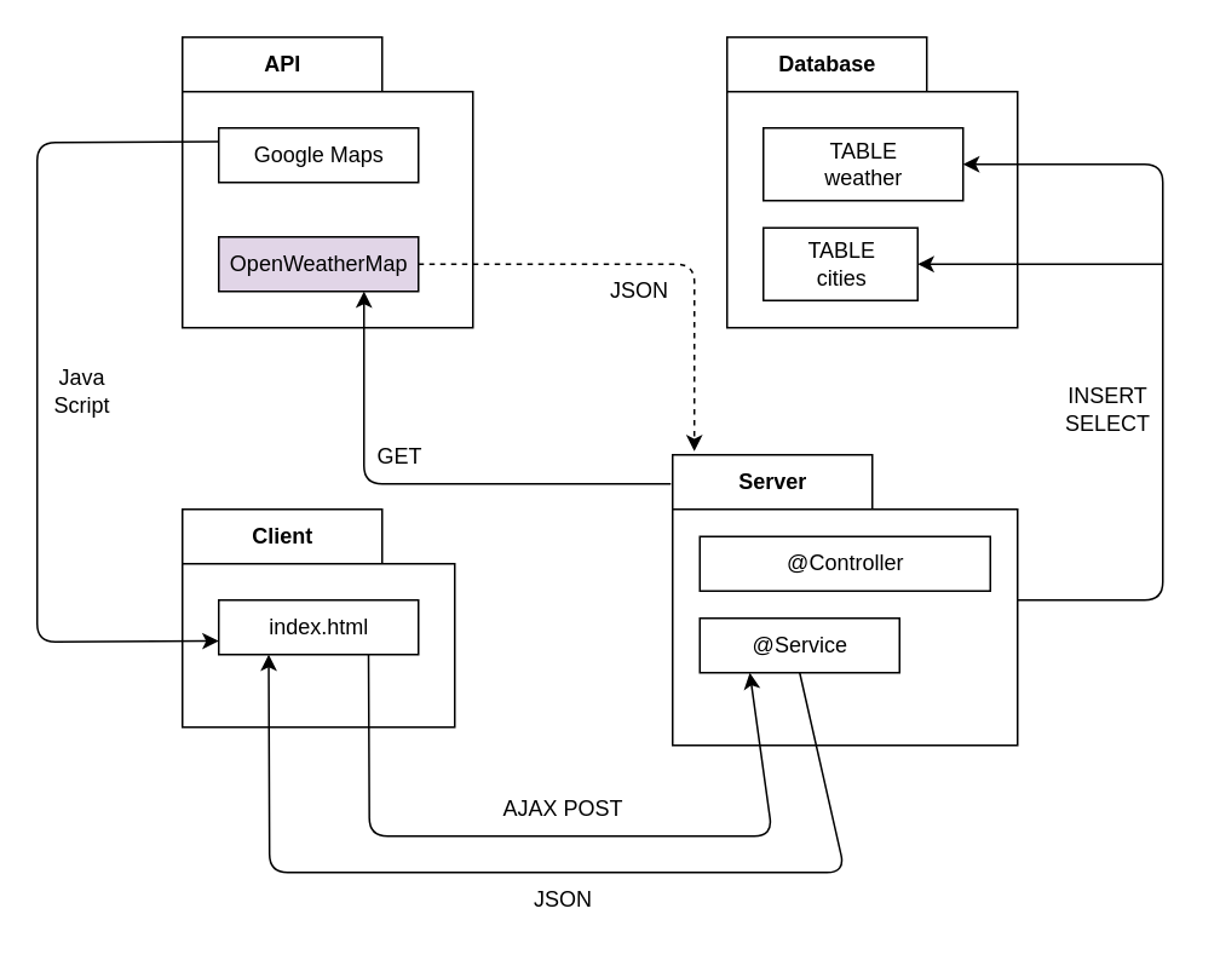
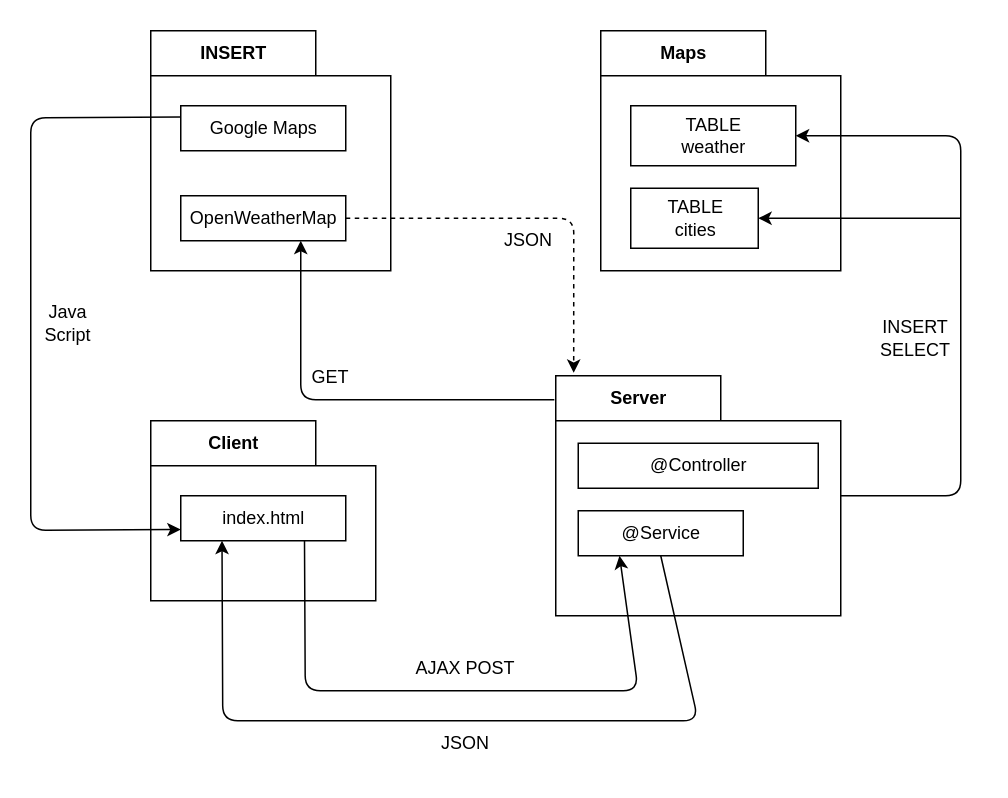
  <mxCell id="0" />
  <mxCell id="1" parent="0" />
  <mxCell id="2" value="Server" style="shape=folder;fontStyle=1;tabWidth=110;tabHeight=30;tabPosition=left;html=1;boundedLbl=1;labelInHeader=1;container=1;collapsible=0;recursiveResize=0;" parent="1" vertex="1"><mxGeometry x="370" y="250" width="190" height="160" as="geometry" /></mxCell>
  <mxCell id="3" value="@Controller" style="html=1;" parent="2" vertex="1"><mxGeometry width="160" height="30" relative="1" as="geometry"><mxPoint x="15" y="45" as="offset" /></mxGeometry></mxCell>
  <mxCell id="4" value="@Service" style="html=1;" parent="2" vertex="1"><mxGeometry x="15" y="90" width="110" height="30" as="geometry" /></mxCell>
- <mxCell id="5" value="API" style="shape=folder;fontStyle=1;tabWidth=110;tabHeight=30;tabPosition=left;html=1;boundedLbl=1;labelInHeader=1;container=1;collapsible=0;recursiveResize=0;" parent="1" vertex="1"><mxGeometry x="100" y="20" width="160" height="160" as="geometry" /></mxCell>
+ <mxCell id="5" value="INSERT" style="shape=folder;fontStyle=1;tabWidth=110;tabHeight=30;tabPosition=left;html=1;boundedLbl=1;labelInHeader=1;container=1;collapsible=0;recursiveResize=0;" parent="1" vertex="1"><mxGeometry x="100" y="20" width="160" height="160" as="geometry" /></mxCell>
  <mxCell id="6" value="Google Maps" style="html=1;" parent="5" vertex="1"><mxGeometry width="110" height="30" relative="1" as="geometry"><mxPoint x="20" y="50" as="offset" /></mxGeometry></mxCell>
- <mxCell id="7" value="OpenWeatherMap" style="html=1;fillColor=#e1d5e7;" parent="5" vertex="1"><mxGeometry x="20" y="110" width="110" height="30" as="geometry" /></mxCell>
- <mxCell id="8" value="Database" style="shape=folder;fontStyle=1;tabWidth=110;tabHeight=30;tabPosition=left;html=1;boundedLbl=1;labelInHeader=1;container=1;collapsible=0;recursiveResize=0;" parent="1" vertex="1"><mxGeometry x="400" y="20" width="160" height="160" as="geometry" /></mxCell>
+ <mxCell id="7" value="OpenWeatherMap" style="html=1;" parent="5" vertex="1"><mxGeometry x="20" y="110" width="110" height="30" as="geometry" /></mxCell>
+ <mxCell id="8" value="Maps" style="shape=folder;fontStyle=1;tabWidth=110;tabHeight=30;tabPosition=left;html=1;boundedLbl=1;labelInHeader=1;container=1;collapsible=0;recursiveResize=0;" parent="1" vertex="1"><mxGeometry x="400" y="20" width="160" height="160" as="geometry" /></mxCell>
  <mxCell id="9" value="TABLE&lt;br&gt;weather" style="html=1;" parent="8" vertex="1"><mxGeometry width="110" height="40" relative="1" as="geometry"><mxPoint x="20" y="50" as="offset" /></mxGeometry></mxCell>
  <mxCell id="10" value="TABLE&lt;br&gt;cities" style="html=1;" parent="8" vertex="1"><mxGeometry x="20" y="105" width="85" height="40" as="geometry" /></mxCell>
  <mxCell id="11" value="Client" style="shape=folder;fontStyle=1;tabWidth=110;tabHeight=30;tabPosition=left;html=1;boundedLbl=1;labelInHeader=1;container=1;collapsible=0;recursiveResize=0;" parent="1" vertex="1"><mxGeometry x="100" y="280" width="150" height="120" as="geometry" /></mxCell>
  <mxCell id="12" value="index.html" style="html=1;" parent="11" vertex="1"><mxGeometry width="110" height="30" relative="1" as="geometry"><mxPoint x="20" y="50" as="offset" /></mxGeometry></mxCell>
  <mxCell id="13" style="edgeStyle=none;html=1;exitX=0.75;exitY=1;exitDx=0;exitDy=0;entryX=0.25;entryY=1;entryDx=0;entryDy=0;" parent="11" source="12" target="4" edge="1"><mxGeometry relative="1" as="geometry"><Array as="points"><mxPoint x="103" y="180" /><mxPoint x="325" y="180" /></Array></mxGeometry></mxCell>
  <mxCell id="14" style="edgeStyle=none;html=1;exitX=1;exitY=0.5;exitDx=0;exitDy=0;entryX=1;entryY=0.5;entryDx=0;entryDy=0;exitPerimeter=0;" parent="1" source="2" target="9" edge="1"><mxGeometry relative="1" as="geometry"><mxPoint x="640" y="80" as="targetPoint" /><Array as="points"><mxPoint x="640" y="330" /><mxPoint x="640" y="90" /></Array></mxGeometry></mxCell>
  <mxCell id="15" value="INSERT&lt;br&gt;SELECT" style="text;strokeColor=none;align=center;fillColor=none;html=1;verticalAlign=middle;whiteSpace=wrap;rounded=0;rotation=0;" parent="1" vertex="1"><mxGeometry x="570" y="210" width="80" height="30" as="geometry" /></mxCell>
  <mxCell id="16" style="edgeStyle=none;html=1;entryX=1;entryY=0.5;entryDx=0;entryDy=0;" parent="1" target="10" edge="1"><mxGeometry relative="1" as="geometry"><mxPoint x="640" y="145" as="targetPoint" /><mxPoint x="640" y="145" as="sourcePoint" /></mxGeometry></mxCell>
  <mxCell id="17" value="AJAX POST" style="text;strokeColor=none;align=center;fillColor=none;html=1;verticalAlign=middle;whiteSpace=wrap;rounded=0;rotation=0;" parent="1" vertex="1"><mxGeometry x="270" y="430" width="80" height="30" as="geometry" /></mxCell>
  <mxCell id="18" style="edgeStyle=none;html=1;exitX=-0.005;exitY=0.1;exitDx=0;exitDy=0;exitPerimeter=0;" parent="1" source="2" edge="1"><mxGeometry relative="1" as="geometry"><mxPoint x="200" y="160" as="targetPoint" /><Array as="points"><mxPoint x="200" y="266" /></Array></mxGeometry></mxCell>
  <mxCell id="19" value="GET" style="text;strokeColor=none;align=center;fillColor=none;html=1;verticalAlign=middle;whiteSpace=wrap;rounded=0;rotation=0;" parent="1" vertex="1"><mxGeometry x="200" y="236" width="40" height="30" as="geometry" /></mxCell>
  <mxCell id="20" style="edgeStyle=none;html=1;exitX=1;exitY=0.5;exitDx=0;exitDy=0;entryX=0.063;entryY=-0.012;entryDx=0;entryDy=0;entryPerimeter=0;dashed=1;" parent="1" source="7" target="2" edge="1"><mxGeometry relative="1" as="geometry"><Array as="points"><mxPoint x="382" y="145" /></Array></mxGeometry></mxCell>
  <mxCell id="21" value="JSON" style="text;strokeColor=none;align=center;fillColor=none;html=1;verticalAlign=middle;whiteSpace=wrap;rounded=0;rotation=0;" parent="1" vertex="1"><mxGeometry x="322" y="145" width="60" height="30" as="geometry" /></mxCell>
  <mxCell id="22" style="edgeStyle=none;html=1;exitX=0.5;exitY=1;exitDx=0;exitDy=0;entryX=0.25;entryY=1;entryDx=0;entryDy=0;" parent="1" source="4" target="12" edge="1"><mxGeometry relative="1" as="geometry"><mxPoint x="465" y="480" as="targetPoint" /><Array as="points"><mxPoint x="465" y="480" /><mxPoint x="148" y="480" /></Array></mxGeometry></mxCell>
  <mxCell id="23" value="JSON" style="text;strokeColor=none;align=center;fillColor=none;html=1;verticalAlign=middle;whiteSpace=wrap;rounded=0;rotation=0;" parent="1" vertex="1"><mxGeometry x="270" y="480" width="80" height="30" as="geometry" /></mxCell>
  <mxCell id="24" style="edgeStyle=none;html=1;exitX=0;exitY=0.25;exitDx=0;exitDy=0;entryX=0;entryY=0.75;entryDx=0;entryDy=0;" parent="1" source="6" target="12" edge="1"><mxGeometry relative="1" as="geometry"><mxPoint x="20" y="330" as="targetPoint" /><Array as="points"><mxPoint x="20" y="78" /><mxPoint x="20" y="353" /></Array></mxGeometry></mxCell>
  <mxCell id="25" value="Java&lt;br&gt;Script" style="text;strokeColor=none;align=center;fillColor=none;html=1;verticalAlign=middle;whiteSpace=wrap;rounded=0;rotation=0;" parent="1" vertex="1"><mxGeometry x="20" y="200" width="50" height="30" as="geometry" /></mxCell>
